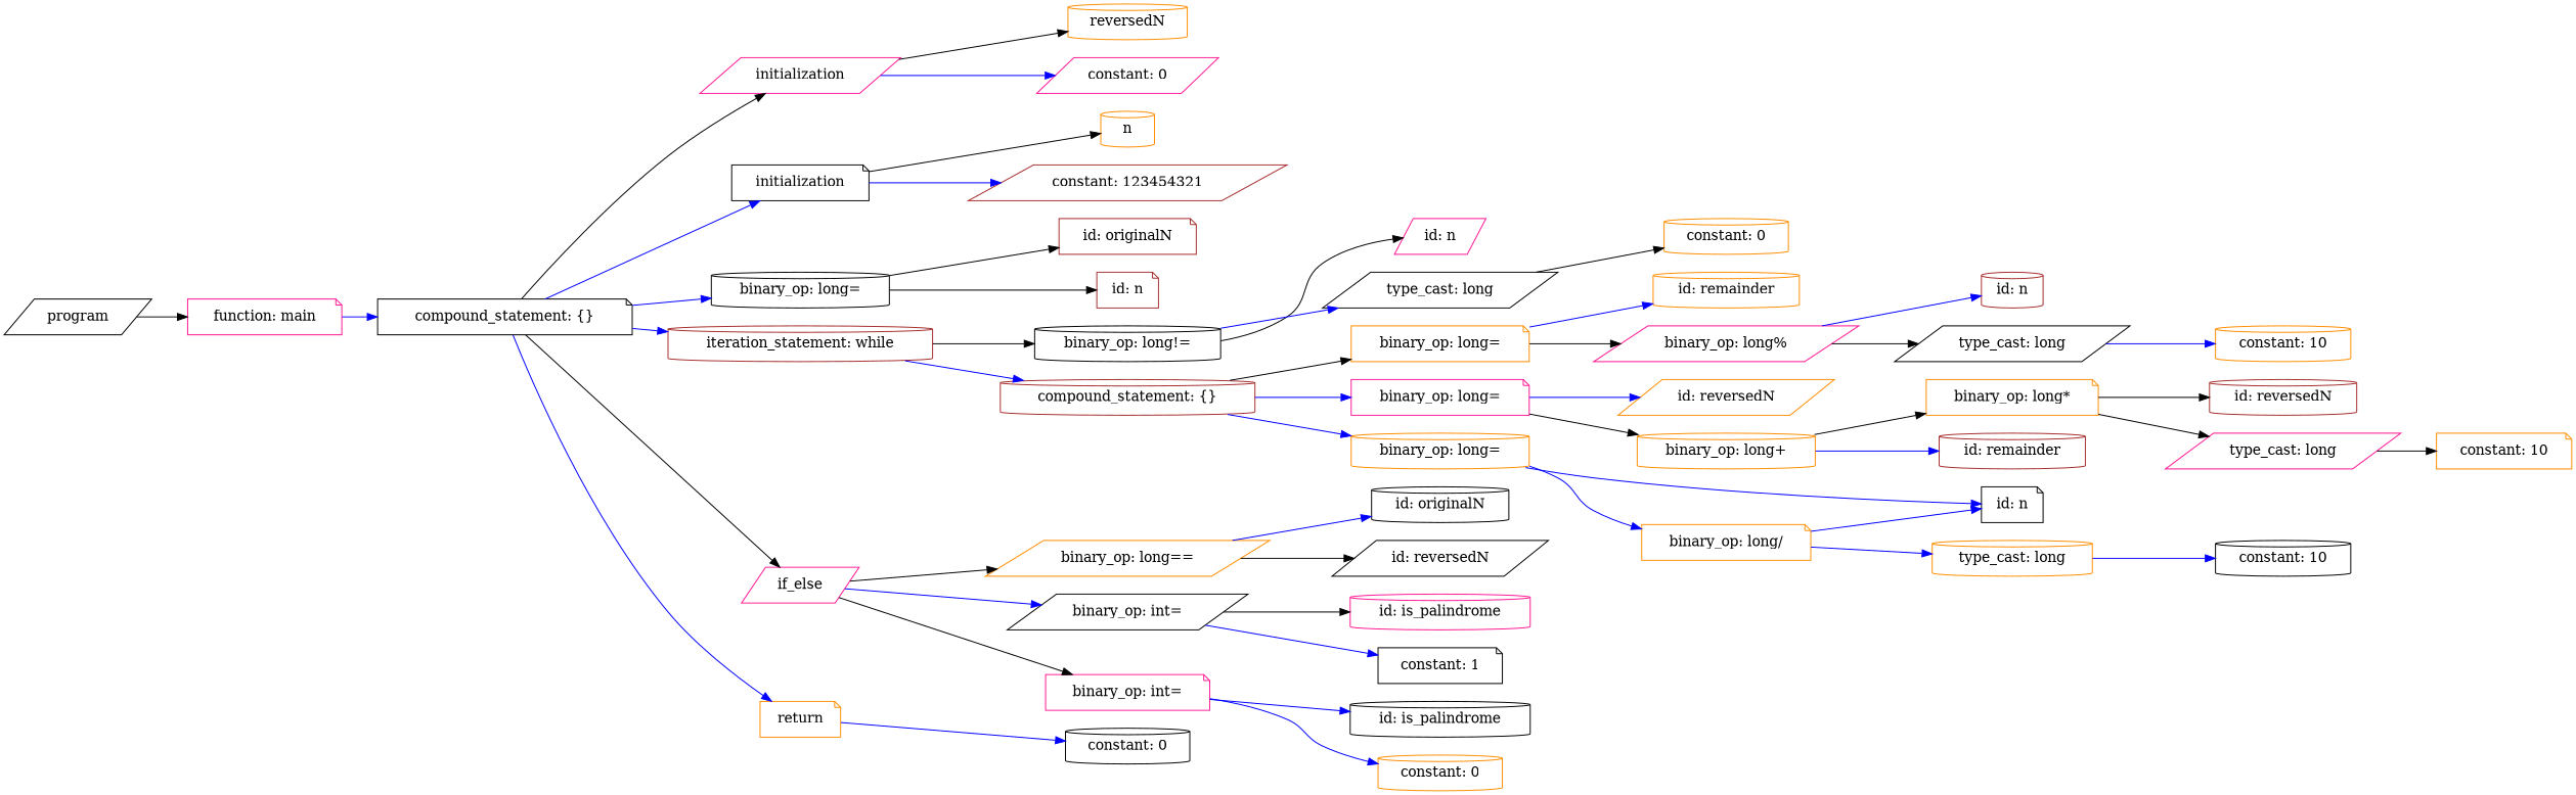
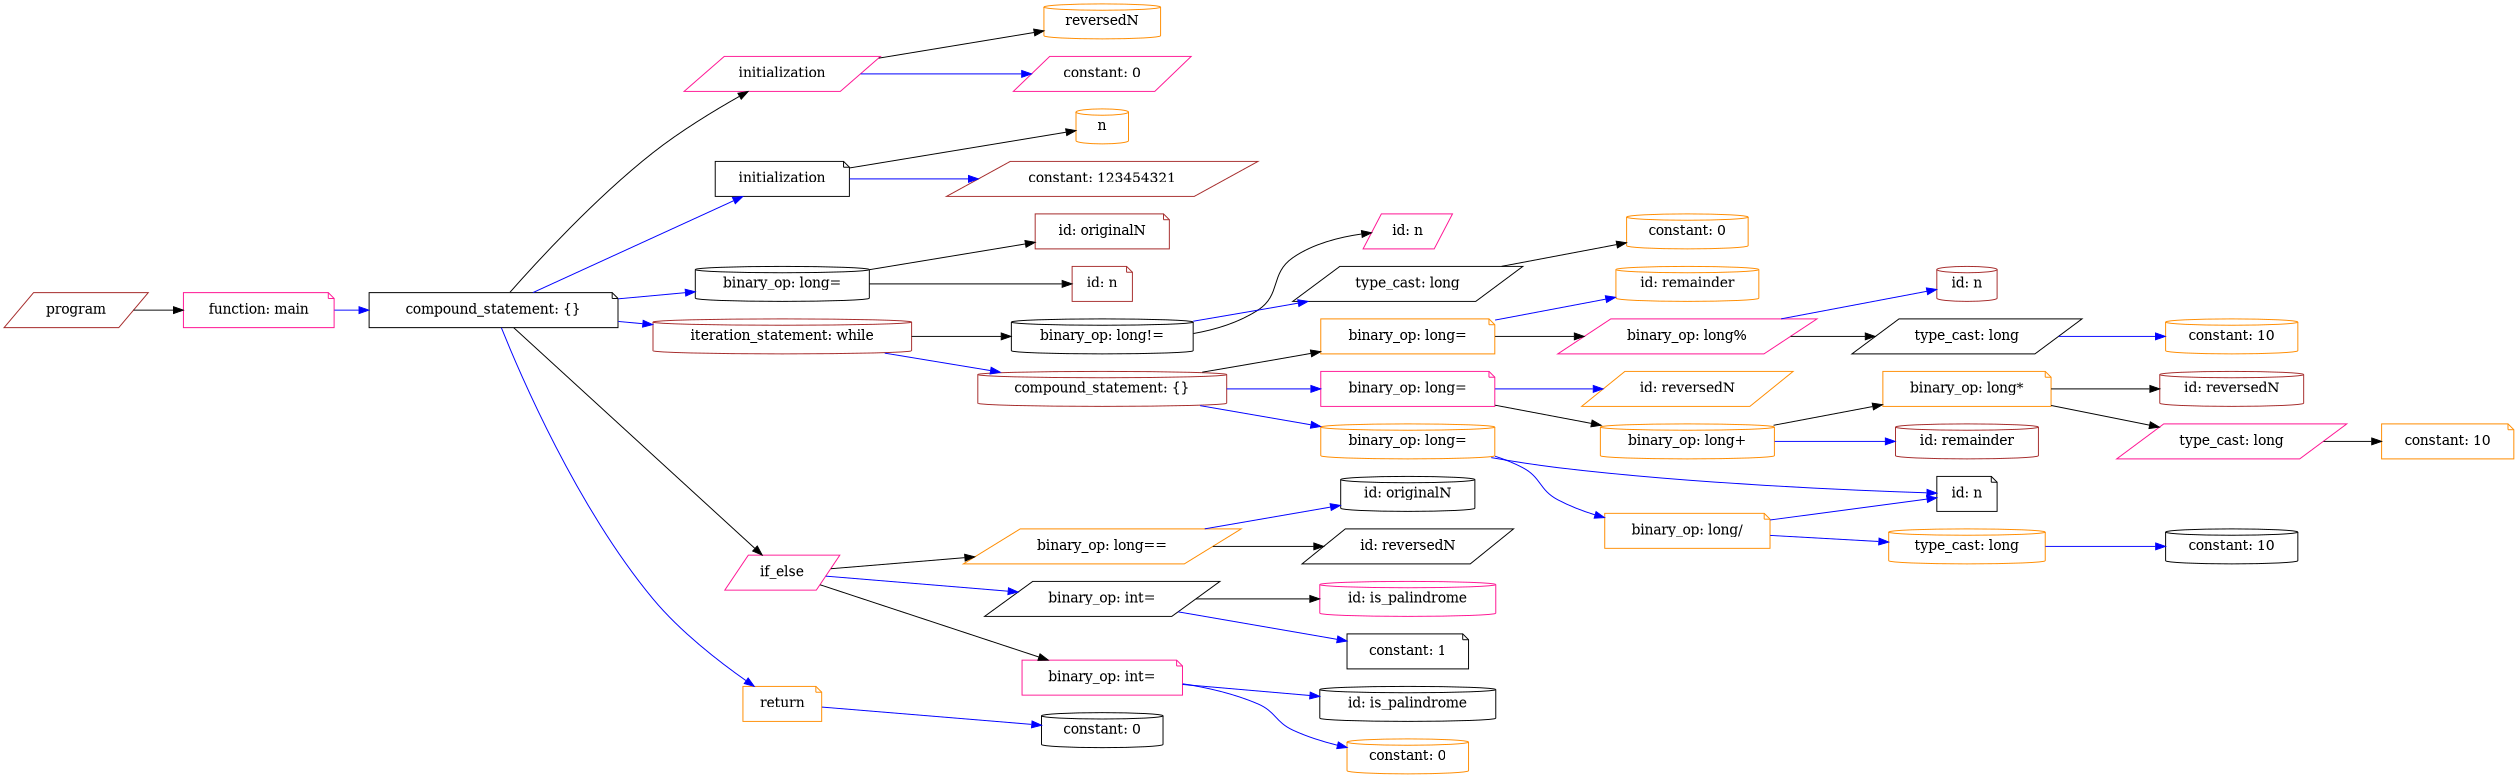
  strict digraph {
    rankdir=LR
    node [color=darkorange shape=cylinder]
    edge [color=blue]
-   n1 [color=black height=0.5 label=program shape=parallelogram width=1.4082]
+   n1 [color=brown height=0.5 label=program shape=parallelogram width=1.4082]
    n2 [color=deeppink height=0.5 label="function: main" shape=note width=2.1528]
    n3 [color=black height=0.5 label="compound_statement: {}" shape=note width=3.5566]
    n4 [color=deeppink height=0.5 label=initialization shape=parallelogram width=1.9167]
    n5 [color=black height=0.5 label=initialization shape=note width=1.9167]
    n6 [color=black height=0.5 label="binary_op: long=" width=2.4914]
    n7 [color=brown height=0.5 label="iteration_statement: while" width=3.7011]
    n8 [color=deeppink height=0.5 label=if_else shape=parallelogram width=1.125]
    n9 [height=0.5 label=return shape=note width=1.125]
    n10 [height=0.5 label=reversedN width=1.6667]
    n11 [color=deeppink height=0.5 label="constant: 0" shape=parallelogram width=1.7361]
    n12 [height=0.5 label=n width=0.75]
    n13 [color=brown height=0.5 label="constant: 123454321" shape=parallelogram width=3.0331]
    n14 [color=brown height=0.5 label="id: originalN" shape=note width=1.9167]
    n15 [color=brown height=0.5 label="id: n" shape=note width=0.86659]
    n16 [color=black height=0.5 label="binary_op: long!=" width=2.5998]
    n17 [color=brown height=0.5 label="compound_statement: {}" width=3.5566]
    n18 [height=0.5 label="binary_op: long==" shape=parallelogram width=2.7083]
    n19 [color=black height=0.5 label="binary_op: int=" shape=parallelogram width=2.2929]
    n20 [color=deeppink height=0.5 label="binary_op: int=" shape=note width=2.2929]
    n21 [color=black height=0.5 label="constant: 0" width=1.7361]
    n22 [color=deeppink height=0.5 label="id: n" shape=parallelogram width=0.86659]
    n23 [color=black height=0.5 label="type_cast: long" shape=parallelogram width=2.2387]
    n24 [height=0.5 label="binary_op: long=" shape=note width=2.4914]
    n25 [color=deeppink height=0.5 label="binary_op: long=" shape=note width=2.4914]
    n26 [height=0.5 label="binary_op: long=" width=2.4914]
    n27 [color=black height=0.5 label="id: originalN" width=1.9167]
    n28 [color=black height=0.5 label="id: reversedN" shape=parallelogram width=2.0582]
    n29 [color=deeppink height=0.5 label="id: is_palindrome" width=2.5139]
    n30 [color=black height=0.5 label="constant: 1" shape=note width=1.7361]
    n31 [color=black height=0.5 label="id: is_palindrome" width=2.5139]
    n32 [height=0.5 label="constant: 0" width=1.7361]
    n33 [height=0.5 label="constant: 0" width=1.7361]
    n34 [height=0.5 label="id: remainder" width=2.0417]
    n35 [color=deeppink height=0.5 label="binary_op: long%" shape=parallelogram width=2.5278]
    n36 [height=0.5 label="id: reversedN" shape=parallelogram width=2.0582]
    n37 [height=0.5 label="binary_op: long+" width=2.4914]
    n38 [color=black height=0.5 label="id: n" shape=note width=0.86659]
    n39 [height=0.5 label="binary_op: long/" shape=note width=2.3651]
    n40 [color=brown height=0.5 label="id: n" width=0.86659]
    n41 [color=black height=0.5 label="type_cast: long" shape=parallelogram width=2.2387]
    n42 [height=0.5 label="binary_op: long*" shape=note width=2.4028]
    n43 [color=brown height=0.5 label="id: remainder" width=2.0417]
    n44 [height=0.5 label="type_cast: long" width=2.2387]
    n45 [height=0.5 label="constant: 10" width=1.8957]
    n46 [color=brown height=0.5 label="id: reversedN" width=2.0582]
    n47 [color=deeppink height=0.5 label="type_cast: long" shape=parallelogram width=2.2387]
    n48 [color=black height=0.5 label="constant: 10" width=1.8957]
    n49 [height=0.5 label="constant: 10" shape=note width=1.8957]
    n1 -> n2 [color=black]
    n2 -> n3
    n3 -> n4 [color=black]
    n3 -> n5
    n3 -> n6
    n3 -> n7
    n3 -> n8 [color=black]
    n3 -> n9
    n4 -> n10 [color=black]
    n4 -> n11
    n5 -> n12 [color=black]
    n5 -> n13
    n6 -> n14 [color=black]
    n6 -> n15 [color=black]
    n7 -> n16 [color=black]
    n7 -> n17
    n8 -> n18 [color=black]
    n8 -> n19
    n8 -> n20 [color=black]
    n9 -> n21
    n16 -> n22 [color=black]
    n16 -> n23
    n17 -> n24 [color=black]
    n17 -> n25
    n17 -> n26
    n18 -> n27
    n18 -> n28 [color=black]
    n19 -> n29 [color=black]
    n19 -> n30
    n20 -> n31
    n20 -> n32
    n23 -> n33 [color=black]
    n24 -> n34
    n24 -> n35 [color=black]
    n25 -> n36
    n25 -> n37 [color=black]
    n26 -> n38
    n26 -> n39
    n35 -> n40
    n35 -> n41 [color=black]
    n37 -> n42 [color=black]
    n37 -> n43
    n39 -> n38
    n39 -> n44
    n41 -> n45
    n42 -> n46 [color=black]
    n42 -> n47 [color=black]
    n44 -> n48
    n47 -> n49 [color=black]
  }
